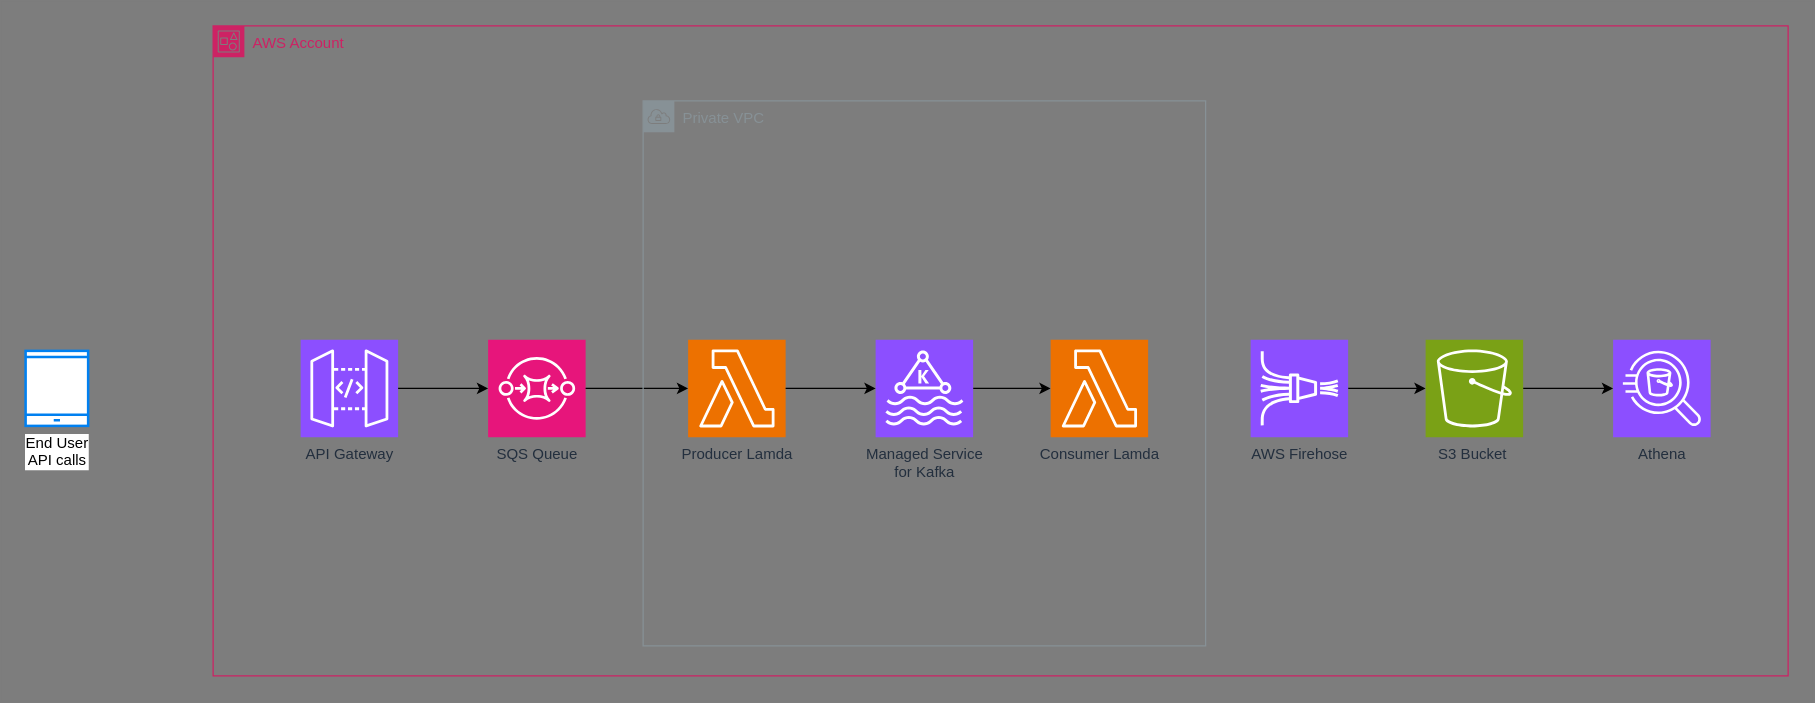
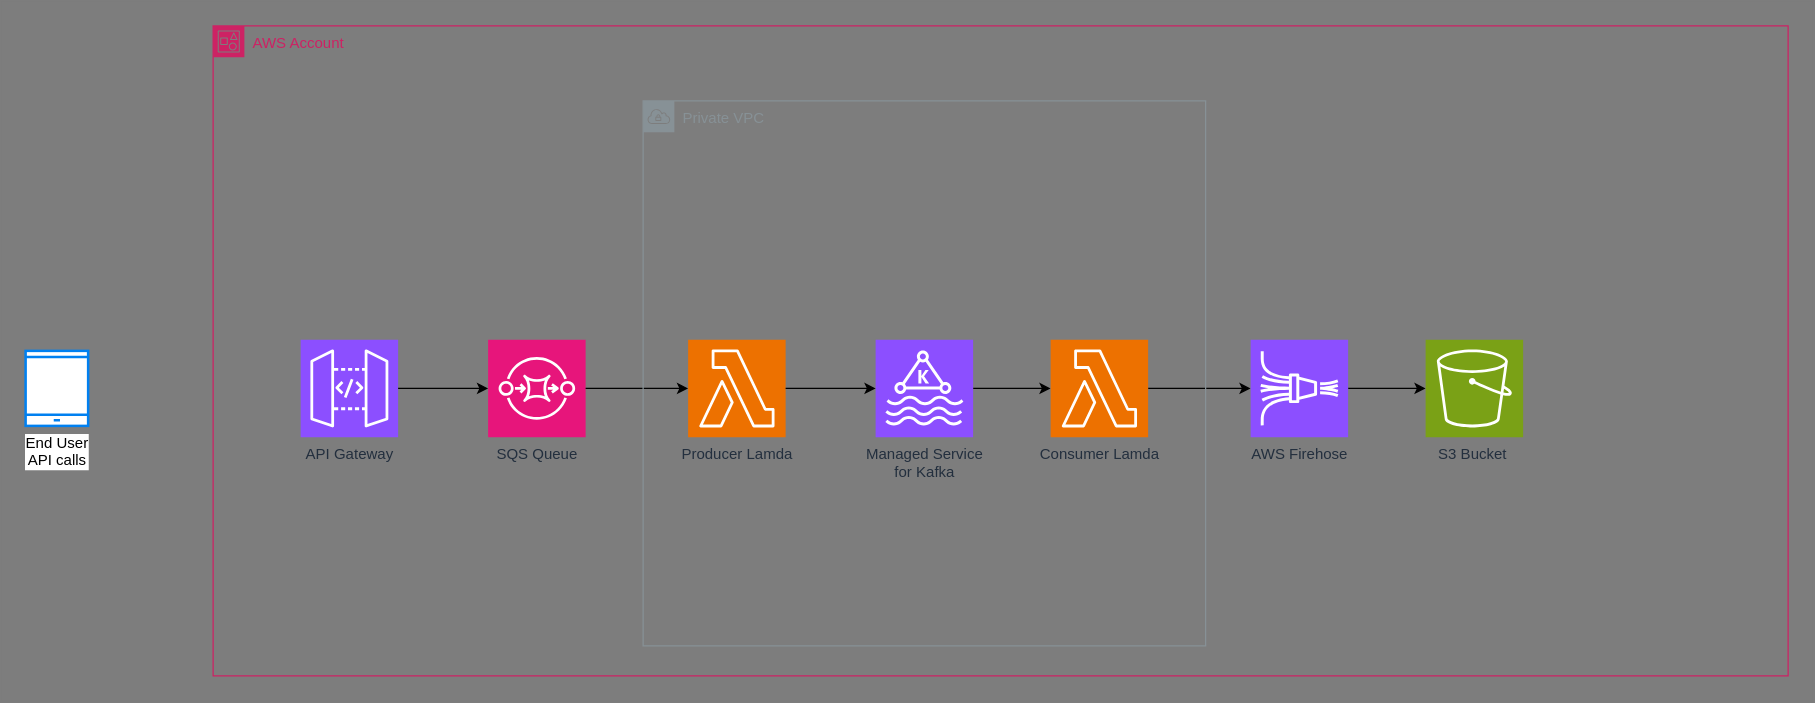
  <mxCell id="0" />
  <mxCell id="1" parent="0" />
  <mxCell id="2" value="AWS Account" style="points=[[0,0],[0.25,0],[0.5,0],[0.75,0],[1,0],[1,0.25],[1,0.5],[1,0.75],[1,1],[0.75,1],[0.5,1],[0.25,1],[0,1],[0,0.75],[0,0.5],[0,0.25]];outlineConnect=0;gradientColor=none;html=1;whiteSpace=wrap;fontSize=12;fontStyle=0;container=1;pointerEvents=0;collapsible=0;recursiveResize=0;shape=mxgraph.aws4.group;grIcon=mxgraph.aws4.group_account;strokeColor=#CD2264;fillColor=none;verticalAlign=top;align=left;spacingLeft=30;fontColor=#CD2264;dashed=0;" vertex="1" parent="1"><mxGeometry x="170" y="20" width="1260" height="520" as="geometry" /></mxCell>
  <mxCell id="3" value="API Gateway" style="sketch=0;points=[[0,0,0],[0.25,0,0],[0.5,0,0],[0.75,0,0],[1,0,0],[0,1,0],[0.25,1,0],[0.5,1,0],[0.75,1,0],[1,1,0],[0,0.25,0],[0,0.5,0],[0,0.75,0],[1,0.25,0],[1,0.5,0],[1,0.75,0]];outlineConnect=0;fontColor=#232F3E;fillColor=#8C4FFF;strokeColor=#ffffff;dashed=0;verticalLabelPosition=bottom;verticalAlign=top;align=center;html=1;fontSize=12;fontStyle=0;aspect=fixed;shape=mxgraph.aws4.resourceIcon;resIcon=mxgraph.aws4.api_gateway;" vertex="1" parent="2"><mxGeometry x="70" y="251" width="78" height="78" as="geometry" /></mxCell>
  <mxCell id="4" value="SQS Queue" style="sketch=0;points=[[0,0,0],[0.25,0,0],[0.5,0,0],[0.75,0,0],[1,0,0],[0,1,0],[0.25,1,0],[0.5,1,0],[0.75,1,0],[1,1,0],[0,0.25,0],[0,0.5,0],[0,0.75,0],[1,0.25,0],[1,0.5,0],[1,0.75,0]];outlineConnect=0;fontColor=#232F3E;fillColor=#E7157B;strokeColor=#ffffff;dashed=0;verticalLabelPosition=bottom;verticalAlign=top;align=center;html=1;fontSize=12;fontStyle=0;aspect=fixed;shape=mxgraph.aws4.resourceIcon;resIcon=mxgraph.aws4.sqs;" vertex="1" parent="2"><mxGeometry x="220" y="251" width="78" height="78" as="geometry" /></mxCell>
  <mxCell id="5" value="Producer Lamda" style="sketch=0;points=[[0,0,0],[0.25,0,0],[0.5,0,0],[0.75,0,0],[1,0,0],[0,1,0],[0.25,1,0],[0.5,1,0],[0.75,1,0],[1,1,0],[0,0.25,0],[0,0.5,0],[0,0.75,0],[1,0.25,0],[1,0.5,0],[1,0.75,0]];outlineConnect=0;fontColor=#232F3E;fillColor=#ED7100;strokeColor=#ffffff;dashed=0;verticalLabelPosition=bottom;verticalAlign=top;align=center;html=1;fontSize=12;fontStyle=0;aspect=fixed;shape=mxgraph.aws4.resourceIcon;resIcon=mxgraph.aws4.lambda;" vertex="1" parent="2"><mxGeometry x="380" y="251" width="78" height="78" as="geometry" /></mxCell>
  <mxCell id="6" style="edgeStyle=orthogonalEdgeStyle;rounded=0;orthogonalLoop=1;jettySize=auto;html=1;" edge="1" parent="2" source="7" target="9"><mxGeometry relative="1" as="geometry" /></mxCell>
  <mxCell id="7" value="Managed Service&lt;br&gt;for Kafka" style="sketch=0;points=[[0,0,0],[0.25,0,0],[0.5,0,0],[0.75,0,0],[1,0,0],[0,1,0],[0.25,1,0],[0.5,1,0],[0.75,1,0],[1,1,0],[0,0.25,0],[0,0.5,0],[0,0.75,0],[1,0.25,0],[1,0.5,0],[1,0.75,0]];outlineConnect=0;fontColor=#232F3E;fillColor=#8C4FFF;strokeColor=#ffffff;dashed=0;verticalLabelPosition=bottom;verticalAlign=top;align=center;html=1;fontSize=12;fontStyle=0;aspect=fixed;shape=mxgraph.aws4.resourceIcon;resIcon=mxgraph.aws4.managed_streaming_for_kafka;" vertex="1" parent="2"><mxGeometry x="530" y="251" width="78" height="78" as="geometry" /></mxCell>
+ <mxCell id="8" style="edgeStyle=orthogonalEdgeStyle;rounded=0;orthogonalLoop=1;jettySize=auto;html=1;" edge="1" parent="2" source="9" target="11"><mxGeometry relative="1" as="geometry" /></mxCell>
  <mxCell id="9" value="Consumer Lamda" style="sketch=0;points=[[0,0,0],[0.25,0,0],[0.5,0,0],[0.75,0,0],[1,0,0],[0,1,0],[0.25,1,0],[0.5,1,0],[0.75,1,0],[1,1,0],[0,0.25,0],[0,0.5,0],[0,0.75,0],[1,0.25,0],[1,0.5,0],[1,0.75,0]];outlineConnect=0;fontColor=#232F3E;fillColor=#ED7100;strokeColor=#ffffff;dashed=0;verticalLabelPosition=bottom;verticalAlign=top;align=center;html=1;fontSize=12;fontStyle=0;aspect=fixed;shape=mxgraph.aws4.resourceIcon;resIcon=mxgraph.aws4.lambda;" vertex="1" parent="2"><mxGeometry x="670" y="251" width="78" height="78" as="geometry" /></mxCell>
  <mxCell id="10" style="edgeStyle=orthogonalEdgeStyle;rounded=0;orthogonalLoop=1;jettySize=auto;html=1;" edge="1" parent="2" source="11" target="13"><mxGeometry relative="1" as="geometry" /></mxCell>
  <mxCell id="11" value="AWS Firehose" style="sketch=0;points=[[0,0,0],[0.25,0,0],[0.5,0,0],[0.75,0,0],[1,0,0],[0,1,0],[0.25,1,0],[0.5,1,0],[0.75,1,0],[1,1,0],[0,0.25,0],[0,0.5,0],[0,0.75,0],[1,0.25,0],[1,0.5,0],[1,0.75,0]];outlineConnect=0;fontColor=#232F3E;fillColor=#8C4FFF;strokeColor=#ffffff;dashed=0;verticalLabelPosition=bottom;verticalAlign=top;align=center;html=1;fontSize=12;fontStyle=0;aspect=fixed;shape=mxgraph.aws4.resourceIcon;resIcon=mxgraph.aws4.kinesis_data_firehose;" vertex="1" parent="2"><mxGeometry x="830" y="251" width="78" height="78" as="geometry" /></mxCell>
- <mxCell id="12" style="edgeStyle=orthogonalEdgeStyle;rounded=0;orthogonalLoop=1;jettySize=auto;html=1;" edge="1" parent="2" source="13" target="14"><mxGeometry relative="1" as="geometry" /></mxCell>
  <mxCell id="13" value="S3 Bucket&amp;nbsp;" style="sketch=0;points=[[0,0,0],[0.25,0,0],[0.5,0,0],[0.75,0,0],[1,0,0],[0,1,0],[0.25,1,0],[0.5,1,0],[0.75,1,0],[1,1,0],[0,0.25,0],[0,0.5,0],[0,0.75,0],[1,0.25,0],[1,0.5,0],[1,0.75,0]];outlineConnect=0;fontColor=#232F3E;fillColor=#7AA116;strokeColor=#ffffff;dashed=0;verticalLabelPosition=bottom;verticalAlign=top;align=center;html=1;fontSize=12;fontStyle=0;aspect=fixed;shape=mxgraph.aws4.resourceIcon;resIcon=mxgraph.aws4.s3;" vertex="1" parent="2"><mxGeometry x="970" y="251" width="78" height="78" as="geometry" /></mxCell>
- <mxCell id="14" value="Athena" style="sketch=0;points=[[0,0,0],[0.25,0,0],[0.5,0,0],[0.75,0,0],[1,0,0],[0,1,0],[0.25,1,0],[0.5,1,0],[0.75,1,0],[1,1,0],[0,0.25,0],[0,0.5,0],[0,0.75,0],[1,0.25,0],[1,0.5,0],[1,0.75,0]];outlineConnect=0;fontColor=#232F3E;fillColor=#8C4FFF;strokeColor=#ffffff;dashed=0;verticalLabelPosition=bottom;verticalAlign=top;align=center;html=1;fontSize=12;fontStyle=0;aspect=fixed;shape=mxgraph.aws4.resourceIcon;resIcon=mxgraph.aws4.athena;" vertex="1" parent="2"><mxGeometry x="1120" y="251" width="78" height="78" as="geometry" /></mxCell>
  <mxCell id="15" style="edgeStyle=orthogonalEdgeStyle;rounded=0;orthogonalLoop=1;jettySize=auto;html=1;entryX=0;entryY=0.5;entryDx=0;entryDy=0;entryPerimeter=0;" edge="1" parent="2" source="3" target="4"><mxGeometry relative="1" as="geometry" /></mxCell>
  <mxCell id="16" style="edgeStyle=orthogonalEdgeStyle;rounded=0;orthogonalLoop=1;jettySize=auto;html=1;entryX=0;entryY=0.5;entryDx=0;entryDy=0;entryPerimeter=0;" edge="1" parent="2" source="4" target="5"><mxGeometry relative="1" as="geometry" /></mxCell>
  <mxCell id="17" style="edgeStyle=orthogonalEdgeStyle;rounded=0;orthogonalLoop=1;jettySize=auto;html=1;entryX=0;entryY=0.5;entryDx=0;entryDy=0;entryPerimeter=0;" edge="1" parent="2" source="5" target="7"><mxGeometry relative="1" as="geometry" /></mxCell>
  <mxCell id="18" value="Private VPC" style="sketch=0;outlineConnect=0;gradientColor=none;html=1;whiteSpace=wrap;fontSize=12;fontStyle=0;shape=mxgraph.aws4.group;grIcon=mxgraph.aws4.group_vpc;strokeColor=#879196;fillColor=none;verticalAlign=top;align=left;spacingLeft=30;fontColor=#879196;dashed=0;" vertex="1" parent="2"><mxGeometry x="344" y="60" width="450" height="436" as="geometry" /></mxCell>
  <mxCell id="19" value="End User&lt;br&gt;API calls" style="html=1;verticalLabelPosition=bottom;align=center;labelBackgroundColor=#ffffff;verticalAlign=top;strokeWidth=2;strokeColor=#0080F0;shadow=0;dashed=0;shape=mxgraph.ios7.icons.smartphone;" vertex="1" parent="1"><mxGeometry x="20" y="280" width="50" height="60" as="geometry" /></mxCell>
